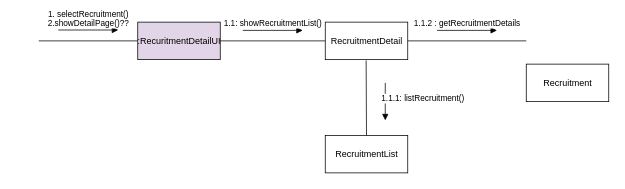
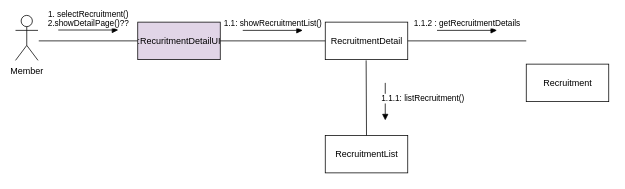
  <mxCell id="0" />
  <mxCell id="1" parent="0" />
+ <mxCell id="2" value="Member" style="shape=umlActor;verticalLabelPosition=bottom;verticalAlign=top;html=1;outlineConnect=0;" parent="1" vertex="1"><mxGeometry x="20" y="20" width="30" height="60" as="geometry" /></mxCell>
  <mxCell id="3" value=":RecuritmentDetailUI" style="html=1;fillColor=#e1d5e7;" parent="1" vertex="1"><mxGeometry x="183" y="29" width="110" height="50" as="geometry" /></mxCell>
  <mxCell id="4" value="1. selectRecruitment()&lt;br&gt;2.showDetailPage()??" style="html=1;verticalAlign=bottom;endArrow=block;rounded=0;" parent="1" edge="1"><mxGeometry width="80" relative="1" as="geometry"><mxPoint x="77" y="39.5" as="sourcePoint" /><mxPoint x="157" y="39.5" as="targetPoint" /></mxGeometry></mxCell>
  <mxCell id="5" value="" style="line;strokeWidth=1;fillColor=none;align=left;verticalAlign=middle;spacingTop=-1;spacingLeft=3;spacingRight=3;rotatable=0;labelPosition=right;points=[];portConstraint=eastwest;" parent="1" vertex="1"><mxGeometry x="51" y="50" width="132" height="8" as="geometry" /></mxCell>
  <mxCell id="6" value="RecruitmentDetail" style="html=1;" parent="1" vertex="1"><mxGeometry x="433" y="29" width="110" height="50" as="geometry" /></mxCell>
  <mxCell id="7" value="" style="line;strokeWidth=1;fillColor=none;align=left;verticalAlign=middle;spacingTop=-1;spacingLeft=3;spacingRight=3;rotatable=0;labelPosition=right;points=[];portConstraint=eastwest;" parent="1" vertex="1"><mxGeometry x="293" y="50" width="140" height="8" as="geometry" /></mxCell>
  <mxCell id="8" value="RecruitmentList" style="html=1;" parent="1" vertex="1"><mxGeometry x="433" y="180" width="110" height="50" as="geometry" /></mxCell>
  <mxCell id="9" value="Recruitment" style="html=1;" parent="1" vertex="1"><mxGeometry x="701" y="85" width="110" height="50" as="geometry" /></mxCell>
  <mxCell id="10" value="1.1: showRecruitmentList()" style="html=1;verticalAlign=bottom;endArrow=block;rounded=0;" parent="1" edge="1"><mxGeometry width="80" relative="1" as="geometry"><mxPoint x="323" y="40" as="sourcePoint" /><mxPoint x="403" y="40" as="targetPoint" /></mxGeometry></mxCell>
  <mxCell id="11" value="1.1.1: listRecruitment()" style="html=1;verticalAlign=bottom;endArrow=block;rounded=0;" parent="1" edge="1"><mxGeometry x="0.2" y="50" width="80" relative="1" as="geometry"><mxPoint x="513" y="110" as="sourcePoint" /><mxPoint x="513" y="160" as="targetPoint" /><mxPoint as="offset" /></mxGeometry></mxCell>
  <mxCell id="12" value="" style="endArrow=none;html=1;rounded=0;exitX=0.5;exitY=0;exitDx=0;exitDy=0;" parent="1" source="8" edge="1"><mxGeometry width="50" height="50" relative="1" as="geometry"><mxPoint x="487.5" y="130" as="sourcePoint" /><mxPoint x="487.5" y="80" as="targetPoint" /></mxGeometry></mxCell>
  <mxCell id="13" value="" style="line;strokeWidth=1;fillColor=none;align=left;verticalAlign=middle;spacingTop=-1;spacingLeft=3;spacingRight=3;rotatable=0;labelPosition=right;points=[];portConstraint=eastwest;" parent="1" vertex="1"><mxGeometry x="543" y="50" width="158" height="8" as="geometry" /></mxCell>
  <mxCell id="14" value="1.1.2 : getRecruitmentDetails" style="html=1;verticalAlign=bottom;endArrow=block;rounded=0;" parent="1" edge="1"><mxGeometry width="80" relative="1" as="geometry"><mxPoint x="582" y="40" as="sourcePoint" /><mxPoint x="662" y="40" as="targetPoint" /><Array as="points"><mxPoint x="655" y="40" /></Array></mxGeometry></mxCell>
